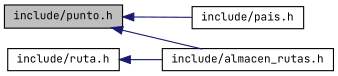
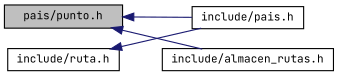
  digraph {
    fontname="JetBrains Mono"
    rankdir=LR
    node [color=black fillcolor=white fontname="JetBrains Mono" fontsize=10 shape=record style=filled]
    edge [color=midnightblue dir=back fontname="JetBrains Mono" fontsize=10 labelfontname=Helvetica labelfontsize=10 style=solid]
-   n1 [fillcolor=grey75 fontcolor=black height=0.2 label="include/punto.h" width=0.4]
+   n1 [fillcolor=grey75 fontcolor=black height=0.2 label="pais/punto.h" width=0.4]
    n2 [height=0.2 label="include/pais.h" width=0.4]
    n3 [height=0.2 label="include/almacen_rutas.h" width=0.4]
    n4 [height=0.2 label="include/ruta.h" width=0.4]
    n1 -> n2
    n1 -> n3
-   n4 -> n3
+   n4 -> n2
  }
